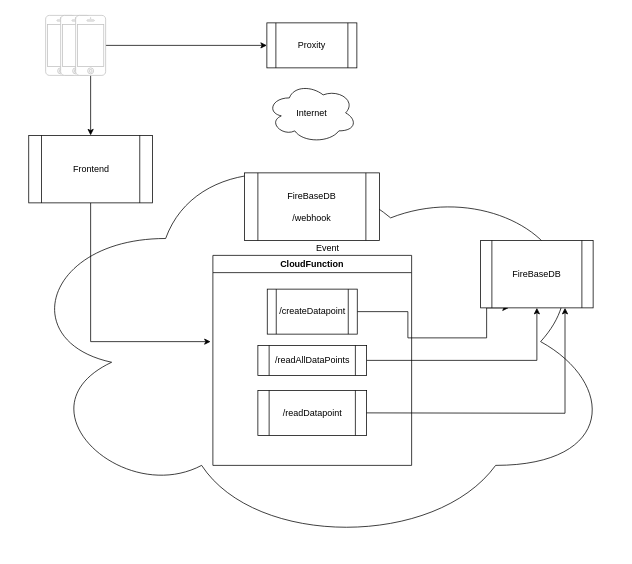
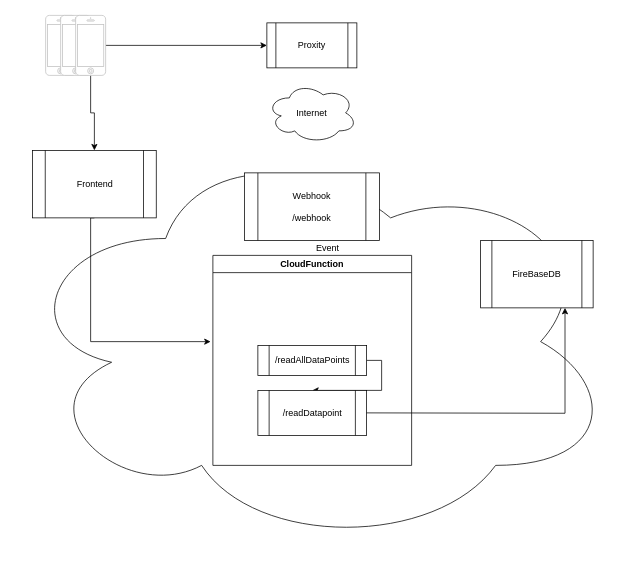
  <mxCell id="0" />
  <mxCell id="1" parent="0" />
  <mxCell id="2" value="" style="ellipse;shape=cloud;whiteSpace=wrap;html=1;" vertex="1" parent="1"><mxGeometry x="20" y="180" width="800" height="550" as="geometry" /></mxCell>
- <mxCell id="3" value="&lt;div&gt;FireBaseDB&lt;/div&gt;&lt;br&gt;/webhook" style="shape=process;whiteSpace=wrap;html=1;backgroundOutline=1;" vertex="1" parent="1"><mxGeometry x="325" y="230" width="180" height="90" as="geometry" /></mxCell>
+ <mxCell id="3" value="&lt;div&gt;Webhook&lt;/div&gt;&lt;br&gt;/webhook" style="shape=process;whiteSpace=wrap;html=1;backgroundOutline=1;" vertex="1" parent="1"><mxGeometry x="325" y="230" width="180" height="90" as="geometry" /></mxCell>
  <mxCell id="4" value="Internet" style="ellipse;shape=cloud;whiteSpace=wrap;html=1;" vertex="1" parent="1"><mxGeometry x="355" y="110" width="120" height="80" as="geometry" /></mxCell>
  <mxCell id="5" value="" style="html=1;verticalLabelPosition=bottom;labelBackgroundColor=#ffffff;verticalAlign=top;shadow=0;dashed=0;strokeWidth=1;shape=mxgraph.ios7.misc.iphone;strokeColor=#c0c0c0;" vertex="1" parent="1"><mxGeometry x="60" y="20" width="40" height="80" as="geometry" /></mxCell>
  <mxCell id="6" value="" style="html=1;verticalLabelPosition=bottom;labelBackgroundColor=#ffffff;verticalAlign=top;shadow=0;dashed=0;strokeWidth=1;shape=mxgraph.ios7.misc.iphone;strokeColor=#c0c0c0;" vertex="1" parent="1"><mxGeometry x="80" y="20" width="40" height="80" as="geometry" /></mxCell>
  <mxCell id="7" value="" style="edgeStyle=orthogonalEdgeStyle;rounded=0;orthogonalLoop=1;jettySize=auto;html=1;" edge="1" parent="1" source="9" target="10"><mxGeometry relative="1" as="geometry" /></mxCell>
  <mxCell id="8" style="edgeStyle=orthogonalEdgeStyle;rounded=0;orthogonalLoop=1;jettySize=auto;html=1;startArrow=none;startFill=0;" edge="1" parent="1" source="9" target="21"><mxGeometry relative="1" as="geometry" /></mxCell>
  <mxCell id="9" value="" style="html=1;verticalLabelPosition=bottom;labelBackgroundColor=#ffffff;verticalAlign=top;shadow=0;dashed=0;strokeWidth=1;shape=mxgraph.ios7.misc.iphone;strokeColor=#c0c0c0;" vertex="1" parent="1"><mxGeometry x="100" y="20" width="40" height="80" as="geometry" /></mxCell>
  <mxCell id="10" value="Proxity" style="shape=process;whiteSpace=wrap;html=1;backgroundOutline=1;" vertex="1" parent="1"><mxGeometry x="355" y="30" width="120" height="60" as="geometry" /></mxCell>
- <mxCell id="11" style="edgeStyle=orthogonalEdgeStyle;rounded=0;orthogonalLoop=1;jettySize=auto;html=1;exitX=1;exitY=0.5;exitDx=0;exitDy=0;entryX=0.25;entryY=1;entryDx=0;entryDy=0;" edge="1" parent="1" source="12" target="13"><mxGeometry relative="1" as="geometry"><Array as="points"><mxPoint x="543" y="415" /><mxPoint x="543" y="450" /><mxPoint x="648" y="450" /><mxPoint x="648" y="410" /></Array></mxGeometry></mxCell>
- <mxCell id="12" value="/createDatapoint" style="shape=process;whiteSpace=wrap;html=1;backgroundOutline=1;" vertex="1" parent="1"><mxGeometry x="355.5" y="385" width="120" height="60" as="geometry" /></mxCell>
  <mxCell id="13" value="FireBaseDB" style="shape=process;whiteSpace=wrap;html=1;backgroundOutline=1;" vertex="1" parent="1"><mxGeometry x="640" y="320" width="150" height="90" as="geometry" /></mxCell>
- <mxCell id="14" style="edgeStyle=orthogonalEdgeStyle;rounded=0;orthogonalLoop=1;jettySize=auto;html=1;exitX=1;exitY=0.5;exitDx=0;exitDy=0;entryX=0.5;entryY=1;entryDx=0;entryDy=0;startArrow=none;startFill=0;" edge="1" parent="1" source="15" target="13"><mxGeometry relative="1" as="geometry" /></mxCell>
+ <mxCell id="14" style="edgeStyle=orthogonalEdgeStyle;rounded=0;orthogonalLoop=1;jettySize=auto;html=1;exitX=1;exitY=0.5;exitDx=0;exitDy=0;startArrow=none;startFill=0;" edge="1" parent="1" source="15" target="18"><mxGeometry relative="1" as="geometry" /></mxCell>
  <mxCell id="15" value="/readAllDataPoints" style="shape=process;whiteSpace=wrap;html=1;backgroundOutline=1;" vertex="1" parent="1"><mxGeometry x="343" y="460" width="145" height="40" as="geometry" /></mxCell>
  <mxCell id="16" value="CloudFunction" style="swimlane;startSize=23;" vertex="1" parent="1"><mxGeometry x="283" y="340" width="265" height="280" as="geometry" /></mxCell>
  <mxCell id="17" value="Event" style="text;strokeColor=none;fillColor=none;align=left;verticalAlign=middle;spacingLeft=4;spacingRight=4;overflow=hidden;points=[[0,0.5],[1,0.5]];portConstraint=eastwest;rotatable=0;" vertex="1" parent="1"><mxGeometry x="415" y="310" width="85" height="40" as="geometry" /></mxCell>
  <mxCell id="18" value="/readDatapoint" style="shape=process;whiteSpace=wrap;html=1;backgroundOutline=1;" vertex="1" parent="1"><mxGeometry x="343" y="520" width="145" height="60" as="geometry" /></mxCell>
  <mxCell id="19" style="edgeStyle=orthogonalEdgeStyle;rounded=0;orthogonalLoop=1;jettySize=auto;html=1;entryX=0.75;entryY=1;entryDx=0;entryDy=0;startArrow=none;startFill=0;" edge="1" parent="1" target="13"><mxGeometry relative="1" as="geometry"><mxPoint x="488" y="550" as="sourcePoint" /><mxPoint x="722.5" y="470" as="targetPoint" /></mxGeometry></mxCell>
  <mxCell id="20" style="edgeStyle=orthogonalEdgeStyle;rounded=0;orthogonalLoop=1;jettySize=auto;html=1;startArrow=none;startFill=0;exitX=0.5;exitY=1;exitDx=0;exitDy=0;" edge="1" parent="1" source="21"><mxGeometry relative="1" as="geometry"><mxPoint x="280" y="455" as="targetPoint" /><Array as="points"><mxPoint x="120" y="455" /></Array></mxGeometry></mxCell>
- <mxCell id="21" value="Frontend" style="shape=process;whiteSpace=wrap;html=1;backgroundOutline=1;" vertex="1" parent="1"><mxGeometry x="37.5" y="180" width="165" height="90" as="geometry" /></mxCell>
+ <mxCell id="21" value="Frontend" style="shape=process;whiteSpace=wrap;html=1;backgroundOutline=1;" vertex="1" parent="1"><mxGeometry x="42.5" y="200" width="165" height="90" as="geometry" /></mxCell>
